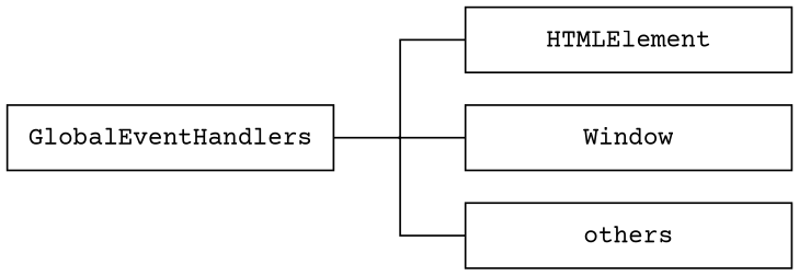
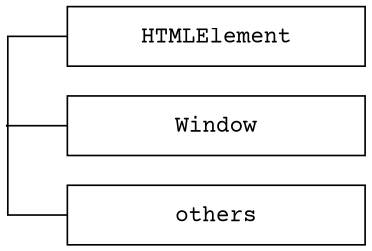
  digraph {
    concentrate=true
    fontname="Courier Prime"
    rankdir=LR
    splines=ortho
    node [fontname="Courier Prime" shape=box]
    edge [dir=none fontname="Courier Prime"]
    globalpoint [height=0.01 shape=point width=0.01]
    HTMLElement [width=2.5]
    Window [width=2.5]
    others [width=2.5]
-   GlobalEventHandlers [width=2.5]
    globalpoint -> HTMLElement
    globalpoint -> Window
    globalpoint -> others
-   GlobalEventHandlers -> globalpoint
  }
